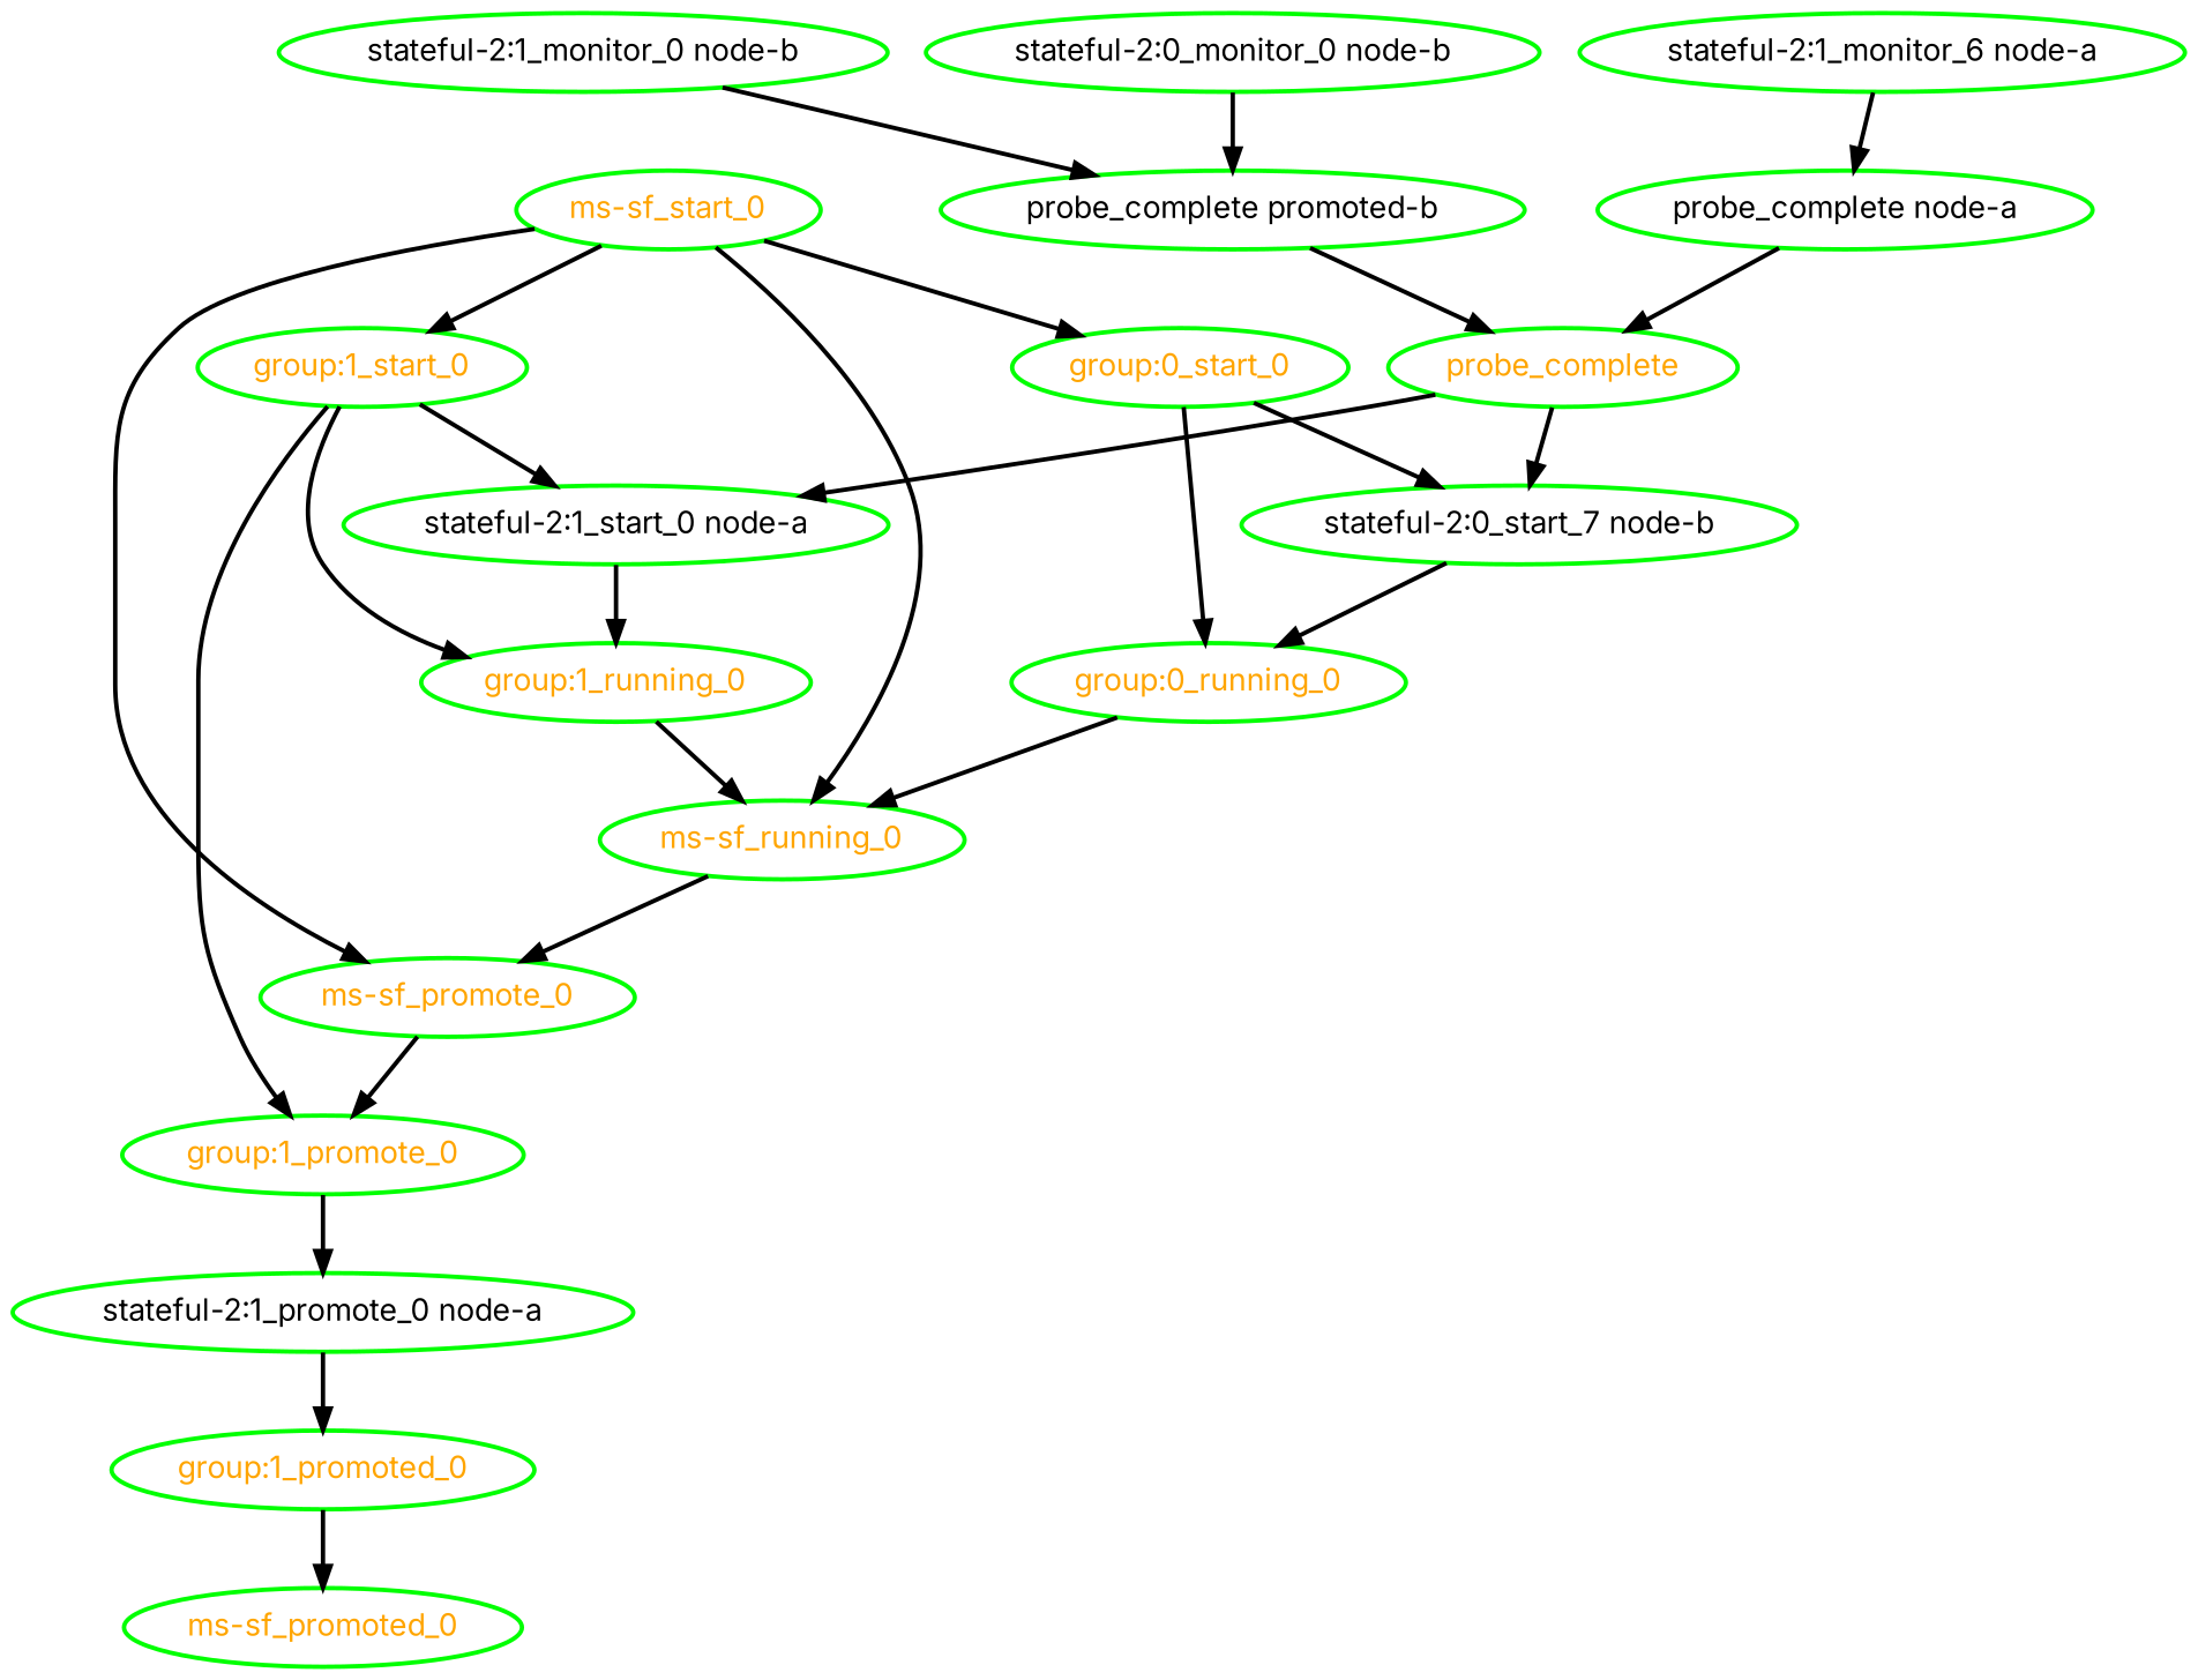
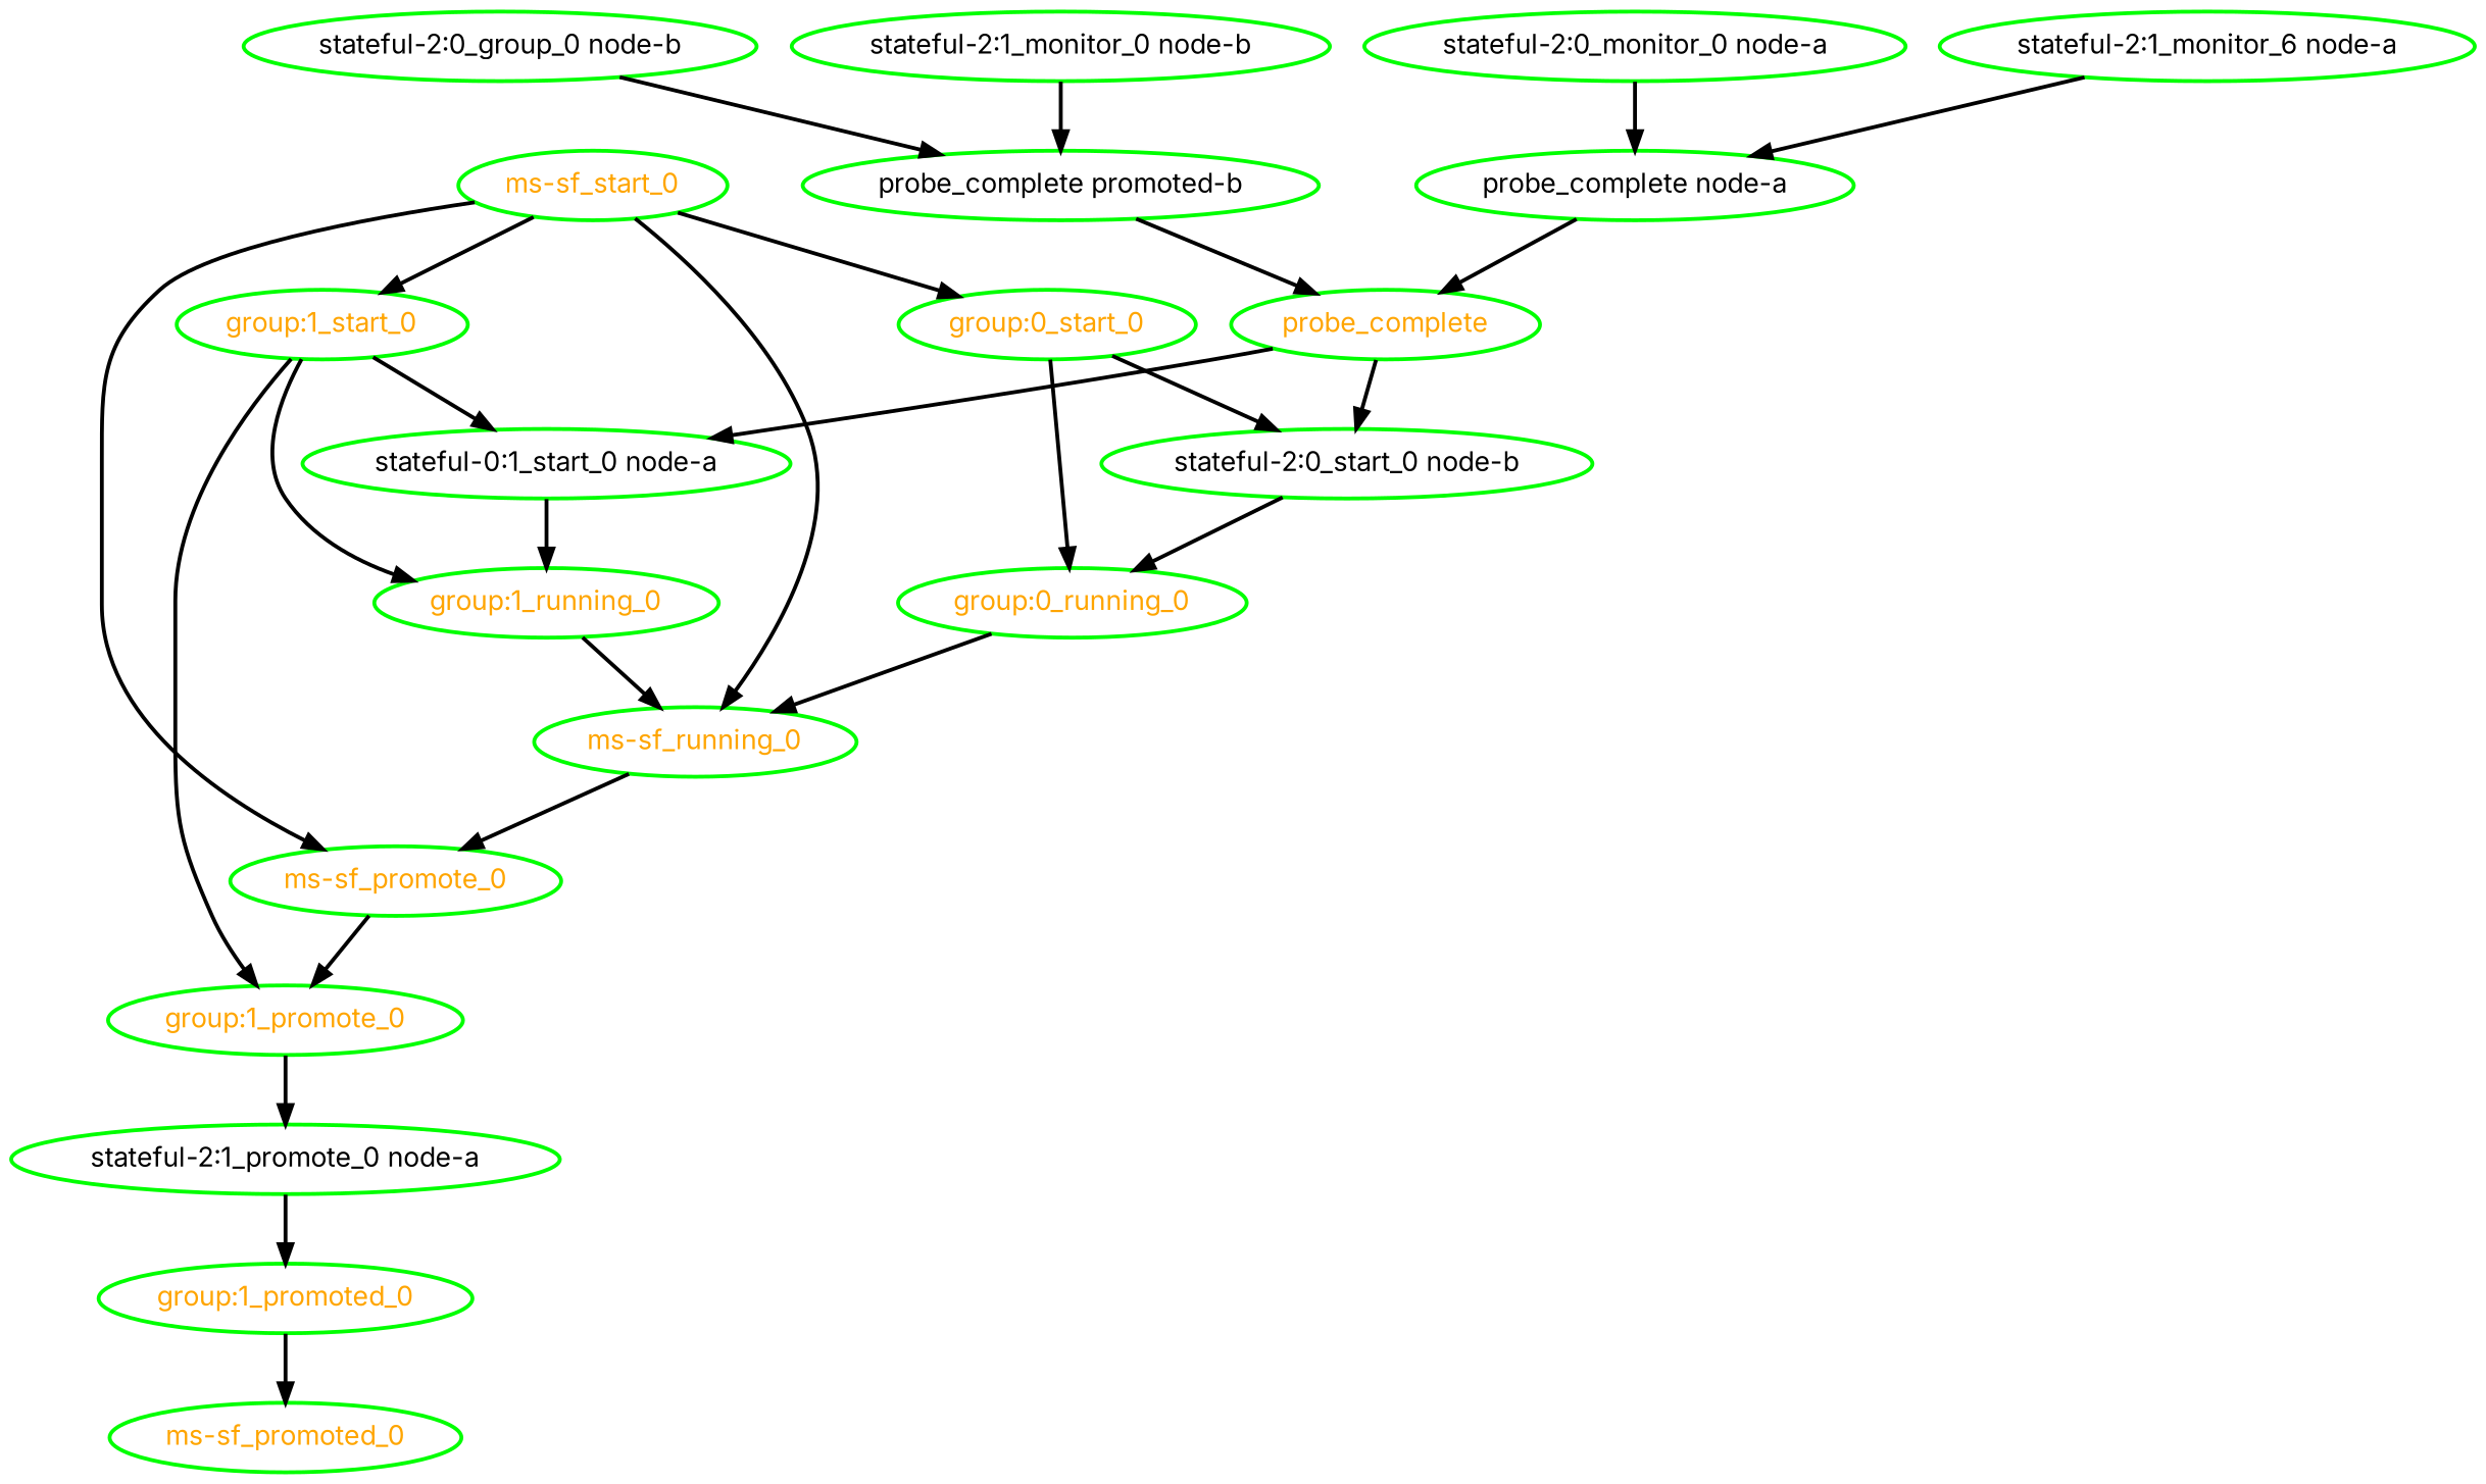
  digraph {
    fontname=Inter
    node [color=green fontcolor=orange fontname=Inter style=bold]
    edge [fontname=Inter style=bold]
    "group:0_running_0"
    "ms-sf_running_0"
    "ms-sf_promote_0"
    "group:1_promote_0"
    "group:0_start_0"
-   "stateful-2:0_start_0 node-b" [fontcolor=black label="stateful-2:0_start_7 node-b"]
+   "stateful-2:0_start_0 node-b" [fontcolor=black]
    "stateful-2:1_promote_0 node-a" [fontcolor=black]
    "group:1_promoted_0"
    "ms-sf_promoted_0"
    "group:1_running_0"
    "group:1_start_0"
-   "stateful-2:1_start_0 node-a" [fontcolor=black]
+   "stateful-2:1_start_0 node-a" [fontcolor=black label="stateful-0:1_start_0 node-a"]
    "ms-sf_start_0"
    "probe_complete node-a" [fontcolor=black]
    probe_complete
    n16 [fontcolor=black label="probe_complete promoted-b"]
-   "stateful-2:0_monitor_0 node-b" [fontcolor=black]
+   "stateful-2:0_monitor_0 node-a" [fontcolor=black]
+   "stateful-2:0_monitor_0 node-b" [fontcolor=black label="stateful-2:0_group_0 node-b"]
    n19 [fontcolor=black label="stateful-2:1_monitor_6 node-a"]
    "stateful-2:1_monitor_0 node-b" [fontcolor=black]
    "group:0_running_0" -> "ms-sf_running_0"
    "ms-sf_running_0" -> "ms-sf_promote_0"
    "ms-sf_promote_0" -> "group:1_promote_0"
    "group:1_promote_0" -> "stateful-2:1_promote_0 node-a"
    "group:0_start_0" -> "group:0_running_0"
    "group:0_start_0" -> "stateful-2:0_start_0 node-b"
    "stateful-2:0_start_0 node-b" -> "group:0_running_0"
    "stateful-2:1_promote_0 node-a" -> "group:1_promoted_0"
    "group:1_promoted_0" -> "ms-sf_promoted_0"
    "group:1_running_0" -> "ms-sf_running_0"
    "group:1_start_0" -> "group:1_promote_0"
    "group:1_start_0" -> "group:1_running_0"
    "group:1_start_0" -> "stateful-2:1_start_0 node-a"
    "stateful-2:1_start_0 node-a" -> "group:1_running_0"
    "ms-sf_start_0" -> "ms-sf_running_0"
    "ms-sf_start_0" -> "ms-sf_promote_0"
    "ms-sf_start_0" -> "group:0_start_0"
    "ms-sf_start_0" -> "group:1_start_0"
    "probe_complete node-a" -> probe_complete
    probe_complete -> "stateful-2:0_start_0 node-b"
    probe_complete -> "stateful-2:1_start_0 node-a"
    n16 -> probe_complete
+   "stateful-2:0_monitor_0 node-a" -> "probe_complete node-a"
    "stateful-2:0_monitor_0 node-b" -> n16
    n19 -> "probe_complete node-a"
    "stateful-2:1_monitor_0 node-b" -> n16
  }
